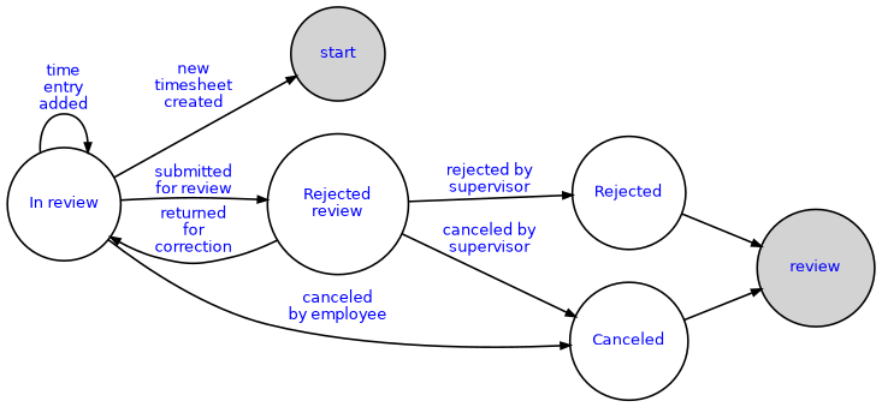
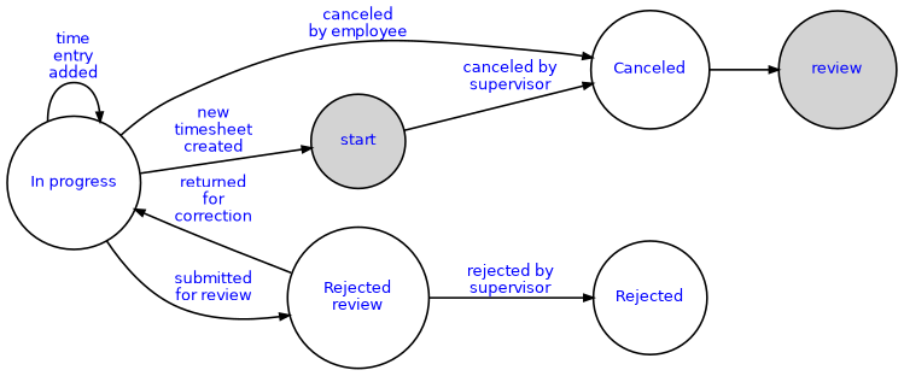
  digraph {
    fontcolor=blue
    fontname="DejaVu Sans"
    fontsize=8
    rankdir=LR
    node [fontcolor=blue fontname="DejaVu Sans" fontsize=8 shape=circle]
    edge [arrowsize=0.5 fontcolor=blue fontname="DejaVu Sans" fontsize=8]
    start [style=filled width=0.25]
-   n2 [label="In review"]
+   n2 [label="In progress"]
    n3 [label="Rejected\nreview"]
    n4 [label=Canceled]
    n5 [label=Rejected]
    n6 [label=review style=filled width=0.25]
    n2 -> start [label="new\ntimesheet\ncreated"]
    n2 -> n2 [label="time\nentry\nadded"]
    n2 -> n3 [label="submitted\nfor review"]
    n2 -> n4 [label="canceled\nby employee"]
    n3 -> n2 [label="returned\nfor\ncorrection"]
-   n3 -> n4 [label="canceled by\nsupervisor"]
+   start -> n4 [label="canceled by\nsupervisor"]
    n3 -> n5 [label="rejected by\nsupervisor"]
    n4 -> n6
-   n5 -> n6
  }
